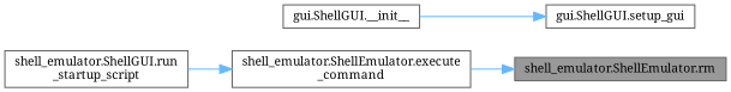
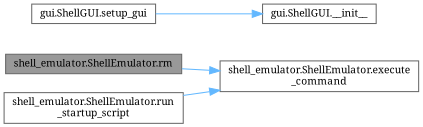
  digraph {
    fontname="Noto Serif"
    rankdir=RL
    node [color=grey40 fillcolor=white fontname="Noto Serif" fontsize=10 shape=box style=filled]
    edge [color=steelblue1 dir=back fontname="Noto Serif" fontsize=10 labelfontname=Helvetica labelfontsize=10 style=solid]
    n1 [color=gray40 fillcolor=grey60 fontcolor=black height=0.2 label="shell_emulator.ShellEmulator.rm" width=0.4]
    n2 [height=0.2 label="shell_emulator.ShellEmulator.execute\l_command" width=0.4]
-   n3 [height=0.2 label="shell_emulator.ShellGUI.run\l_startup_script" width=0.4]
+   n3 [height=0.2 label="shell_emulator.ShellEmulator.run\l_startup_script" width=0.4]
    n4 [height=0.2 label="gui.ShellGUI.setup_gui" width=0.4]
    n5 [height=0.2 label="gui.ShellGUI.__init__" width=0.4]
-   n1 -> n2
+   n2 -> n1
    n2 -> n3
-   n4 -> n5
+   n5 -> n4
  }
